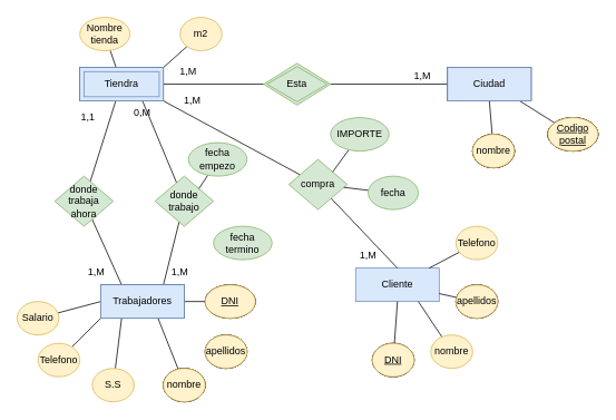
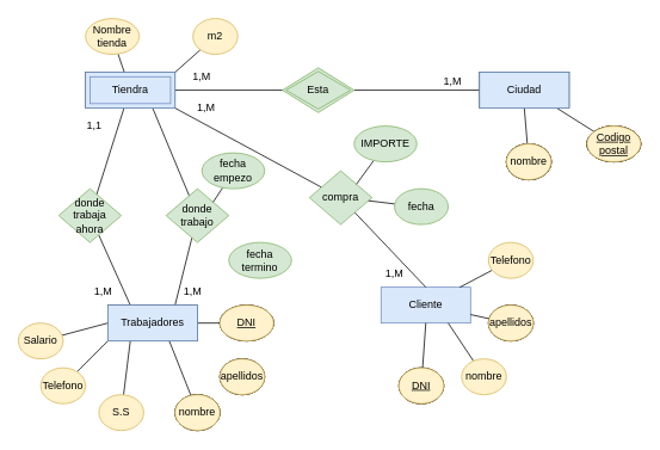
  <mxCell id="0" />
  <mxCell id="1" parent="0" />
  <mxCell id="2" value="Ciudad" style="whiteSpace=wrap;html=1;align=center;" vertex="1" parent="1"><mxGeometry x="535" y="80" width="100" height="40" as="geometry" /></mxCell>
  <mxCell id="3" value="Trabajadores" style="whiteSpace=wrap;html=1;align=center;" vertex="1" parent="1"><mxGeometry x="120" y="340" width="100" height="40" as="geometry" /></mxCell>
  <mxCell id="4" value="Cliente" style="whiteSpace=wrap;html=1;align=center;fillColor=#dae8fc;strokeColor=#6c8ebf;" vertex="1" parent="1"><mxGeometry x="425" y="320" width="100" height="40" as="geometry" /></mxCell>
  <mxCell id="5" style="edgeStyle=none;rounded=0;orthogonalLoop=1;jettySize=auto;html=1;entryX=0.86;entryY=0.995;entryDx=0;entryDy=0;entryPerimeter=0;endArrow=none;endFill=0;" edge="1" parent="1" source="6" target="2"><mxGeometry relative="1" as="geometry" /></mxCell>
  <mxCell id="6" value="Codigo postal" style="ellipse;whiteSpace=wrap;html=1;align=center;fontStyle=4;" vertex="1" parent="1"><mxGeometry x="655" y="140" width="60" height="40" as="geometry" /></mxCell>
  <mxCell id="7" style="edgeStyle=none;rounded=0;orthogonalLoop=1;jettySize=auto;html=1;entryX=0.5;entryY=1;entryDx=0;entryDy=0;endArrow=none;endFill=0;" edge="1" parent="1" source="8" target="4"><mxGeometry relative="1" as="geometry" /></mxCell>
  <mxCell id="8" value="DNI" style="ellipse;whiteSpace=wrap;html=1;align=center;fontStyle=4;" vertex="1" parent="1"><mxGeometry x="445" y="410" width="50" height="40" as="geometry" /></mxCell>
  <mxCell id="9" style="edgeStyle=none;rounded=0;orthogonalLoop=1;jettySize=auto;html=1;entryX=0;entryY=0.5;entryDx=0;entryDy=0;endArrow=none;endFill=0;" edge="1" parent="1" source="10" target="12"><mxGeometry relative="1" as="geometry" /></mxCell>
  <mxCell id="10" value="Tiendra" style="shape=ext;margin=3;double=1;whiteSpace=wrap;html=1;align=center;" vertex="1" parent="1"><mxGeometry x="95" y="80" width="100" height="40" as="geometry" /></mxCell>
  <mxCell id="11" style="edgeStyle=none;rounded=0;orthogonalLoop=1;jettySize=auto;html=1;entryX=0;entryY=0.5;entryDx=0;entryDy=0;endArrow=none;endFill=0;" edge="1" parent="1" source="12" target="2"><mxGeometry relative="1" as="geometry" /></mxCell>
  <mxCell id="12" value="Esta" style="shape=rhombus;double=1;perimeter=rhombusPerimeter;whiteSpace=wrap;html=1;align=center;fillColor=#d5e8d4;strokeColor=#82b366;" vertex="1" parent="1"><mxGeometry x="315" y="75" width="80" height="50" as="geometry" /></mxCell>
  <mxCell id="13" style="edgeStyle=none;rounded=0;orthogonalLoop=1;jettySize=auto;html=1;endArrow=none;endFill=0;" edge="1" parent="1" source="14" target="10"><mxGeometry relative="1" as="geometry" /></mxCell>
  <mxCell id="14" value="Nombre tienda" style="ellipse;whiteSpace=wrap;html=1;align=center;fillColor=#fff2cc;strokeColor=#d6b656;" vertex="1" parent="1"><mxGeometry x="95" y="20" width="60" height="40" as="geometry" /></mxCell>
  <mxCell id="15" style="edgeStyle=none;rounded=0;orthogonalLoop=1;jettySize=auto;html=1;entryX=1;entryY=0;entryDx=0;entryDy=0;endArrow=none;endFill=0;" edge="1" parent="1" source="16" target="10"><mxGeometry relative="1" as="geometry" /></mxCell>
  <mxCell id="16" value="m2" style="ellipse;whiteSpace=wrap;html=1;align=center;fillColor=#fff2cc;strokeColor=#d6b656;" vertex="1" parent="1"><mxGeometry x="215" y="20" width="50" height="40" as="geometry" /></mxCell>
  <mxCell id="17" style="edgeStyle=none;rounded=0;orthogonalLoop=1;jettySize=auto;html=1;entryX=0.5;entryY=1;entryDx=0;entryDy=0;endArrow=none;endFill=0;" edge="1" parent="1" source="18" target="2"><mxGeometry relative="1" as="geometry" /></mxCell>
  <mxCell id="18" value="nombre" style="ellipse;whiteSpace=wrap;html=1;align=center;" vertex="1" parent="1"><mxGeometry x="565" y="160" width="50" height="40" as="geometry" /></mxCell>
  <mxCell id="19" style="edgeStyle=none;rounded=0;orthogonalLoop=1;jettySize=auto;html=1;entryX=0.682;entryY=0.975;entryDx=0;entryDy=0;entryPerimeter=0;endArrow=none;endFill=0;" edge="1" parent="1" source="20" target="3"><mxGeometry relative="1" as="geometry" /></mxCell>
  <mxCell id="20" value="nombre" style="ellipse;whiteSpace=wrap;html=1;align=center;" vertex="1" parent="1"><mxGeometry x="195" y="440" width="50" height="40" as="geometry" /></mxCell>
  <mxCell id="21" value="apellidos" style="ellipse;whiteSpace=wrap;html=1;align=center;" vertex="1" parent="1"><mxGeometry x="245" y="400" width="50" height="40" as="geometry" /></mxCell>
  <mxCell id="22" style="edgeStyle=none;rounded=0;orthogonalLoop=1;jettySize=auto;html=1;endArrow=none;endFill=0;" edge="1" parent="1" target="3"><mxGeometry relative="1" as="geometry"><mxPoint x="245" y="360" as="sourcePoint" /></mxGeometry></mxCell>
  <mxCell id="23" value="DNI" style="ellipse;whiteSpace=wrap;html=1;align=center;fontStyle=4;" vertex="1" parent="1"><mxGeometry x="245" y="340" width="60" height="40" as="geometry" /></mxCell>
  <mxCell id="24" style="edgeStyle=none;rounded=0;orthogonalLoop=1;jettySize=auto;html=1;entryX=0.25;entryY=1;entryDx=0;entryDy=0;endArrow=none;endFill=0;" edge="1" parent="1" source="25" target="3"><mxGeometry relative="1" as="geometry" /></mxCell>
  <mxCell id="25" value="S.S" style="ellipse;whiteSpace=wrap;html=1;align=center;fillColor=#fff2cc;strokeColor=#d6b656;" vertex="1" parent="1"><mxGeometry x="110" y="440" width="50" height="40" as="geometry" /></mxCell>
  <mxCell id="26" style="edgeStyle=none;rounded=0;orthogonalLoop=1;jettySize=auto;html=1;entryX=0;entryY=1;entryDx=0;entryDy=0;endArrow=none;endFill=0;" edge="1" parent="1" source="27" target="3"><mxGeometry relative="1" as="geometry" /></mxCell>
  <mxCell id="27" value="Telefono" style="ellipse;whiteSpace=wrap;html=1;align=center;fillColor=#fff2cc;strokeColor=#d6b656;" vertex="1" parent="1"><mxGeometry x="45" y="410" width="50" height="40" as="geometry" /></mxCell>
  <mxCell id="28" style="edgeStyle=none;rounded=0;orthogonalLoop=1;jettySize=auto;html=1;entryX=0;entryY=0.5;entryDx=0;entryDy=0;endArrow=none;endFill=0;" edge="1" parent="1" source="29" target="3"><mxGeometry relative="1" as="geometry" /></mxCell>
  <mxCell id="29" value="Salario" style="ellipse;whiteSpace=wrap;html=1;align=center;fillColor=#fff2cc;strokeColor=#d6b656;" vertex="1" parent="1"><mxGeometry x="20" y="360" width="50" height="40" as="geometry" /></mxCell>
  <mxCell id="30" style="edgeStyle=none;rounded=0;orthogonalLoop=1;jettySize=auto;html=1;entryX=0.75;entryY=1;entryDx=0;entryDy=0;endArrow=none;endFill=0;" edge="1" parent="1" source="31" target="4"><mxGeometry relative="1" as="geometry" /></mxCell>
  <mxCell id="31" value="nombre" style="ellipse;whiteSpace=wrap;html=1;align=center;fillColor=#fff2cc;strokeColor=#d6b656;" vertex="1" parent="1"><mxGeometry x="515" y="400" width="50" height="40" as="geometry" /></mxCell>
  <mxCell id="32" style="edgeStyle=none;rounded=0;orthogonalLoop=1;jettySize=auto;html=1;endArrow=none;endFill=0;" edge="1" parent="1" source="33" target="4"><mxGeometry relative="1" as="geometry" /></mxCell>
  <mxCell id="33" value="apellidos" style="ellipse;whiteSpace=wrap;html=1;align=center;" vertex="1" parent="1"><mxGeometry x="545" y="340" width="50" height="40" as="geometry" /></mxCell>
  <mxCell id="34" style="edgeStyle=none;rounded=0;orthogonalLoop=1;jettySize=auto;html=1;endArrow=none;endFill=0;" edge="1" parent="1" source="35" target="4"><mxGeometry relative="1" as="geometry" /></mxCell>
  <mxCell id="35" value="Telefono" style="ellipse;whiteSpace=wrap;html=1;align=center;fillColor=#fff2cc;strokeColor=#d6b656;" vertex="1" parent="1"><mxGeometry x="545" y="270" width="50" height="40" as="geometry" /></mxCell>
  <mxCell id="36" style="edgeStyle=none;rounded=0;orthogonalLoop=1;jettySize=auto;html=1;entryX=0.428;entryY=1.015;entryDx=0;entryDy=0;entryPerimeter=0;endArrow=none;endFill=0;" edge="1" parent="1" source="38" target="10"><mxGeometry relative="1" as="geometry" /></mxCell>
  <mxCell id="37" style="edgeStyle=none;rounded=0;orthogonalLoop=1;jettySize=auto;html=1;entryX=0.25;entryY=0;entryDx=0;entryDy=0;endArrow=none;endFill=0;" edge="1" parent="1" source="38" target="3"><mxGeometry relative="1" as="geometry" /></mxCell>
  <mxCell id="38" value="donde trabaja ahora" style="shape=rhombus;perimeter=rhombusPerimeter;whiteSpace=wrap;html=1;align=center;fillColor=#d5e8d4;strokeColor=#82b366;" vertex="1" parent="1"><mxGeometry x="65" y="210" width="70" height="60" as="geometry" /></mxCell>
  <mxCell id="39" style="edgeStyle=none;rounded=0;orthogonalLoop=1;jettySize=auto;html=1;entryX=0.75;entryY=1;entryDx=0;entryDy=0;endArrow=none;endFill=0;" edge="1" parent="1" source="41" target="10"><mxGeometry relative="1" as="geometry" /></mxCell>
  <mxCell id="40" style="edgeStyle=none;rounded=0;orthogonalLoop=1;jettySize=auto;html=1;entryX=0.75;entryY=0;entryDx=0;entryDy=0;endArrow=none;endFill=0;" edge="1" parent="1" source="41" target="3"><mxGeometry relative="1" as="geometry" /></mxCell>
  <mxCell id="41" value="donde trabajo" style="shape=rhombus;perimeter=rhombusPerimeter;whiteSpace=wrap;html=1;align=center;fillColor=#d5e8d4;strokeColor=#82b366;" vertex="1" parent="1"><mxGeometry x="185" y="210" width="70" height="60" as="geometry" /></mxCell>
  <mxCell id="42" style="edgeStyle=none;rounded=0;orthogonalLoop=1;jettySize=auto;html=1;entryX=1;entryY=1;entryDx=0;entryDy=0;endArrow=none;endFill=0;" edge="1" parent="1" source="44" target="10"><mxGeometry relative="1" as="geometry" /></mxCell>
  <mxCell id="43" style="edgeStyle=none;rounded=0;orthogonalLoop=1;jettySize=auto;html=1;entryX=0.5;entryY=0;entryDx=0;entryDy=0;endArrow=none;endFill=0;" edge="1" parent="1" source="44" target="4"><mxGeometry relative="1" as="geometry" /></mxCell>
  <mxCell id="44" value="compra" style="shape=rhombus;perimeter=rhombusPerimeter;whiteSpace=wrap;html=1;align=center;fillColor=#d5e8d4;strokeColor=#82b366;" vertex="1" parent="1"><mxGeometry x="345" y="190" width="70" height="60" as="geometry" /></mxCell>
  <mxCell id="45" style="edgeStyle=none;rounded=0;orthogonalLoop=1;jettySize=auto;html=1;entryX=1;entryY=0;entryDx=0;entryDy=0;endArrow=none;endFill=0;" edge="1" parent="1" source="46" target="44"><mxGeometry relative="1" as="geometry" /></mxCell>
  <mxCell id="46" value="IMPORTE" style="ellipse;whiteSpace=wrap;html=1;align=center;fillColor=#d5e8d4;strokeColor=#82b366;" vertex="1" parent="1"><mxGeometry x="395" y="140" width="70" height="40" as="geometry" /></mxCell>
  <mxCell id="47" style="edgeStyle=none;rounded=0;orthogonalLoop=1;jettySize=auto;html=1;endArrow=none;endFill=0;" edge="1" parent="1" source="48" target="44"><mxGeometry relative="1" as="geometry" /></mxCell>
  <mxCell id="48" value="fecha" style="ellipse;whiteSpace=wrap;html=1;align=center;fillColor=#d5e8d4;strokeColor=#82b366;" vertex="1" parent="1"><mxGeometry x="440" y="210" width="60" height="40" as="geometry" /></mxCell>
  <mxCell id="49" value="Trabajadores" style="whiteSpace=wrap;html=1;align=center;fillColor=#dae8fc;strokeColor=#6c8ebf;" vertex="1" parent="1"><mxGeometry x="120" y="340" width="100" height="40" as="geometry" /></mxCell>
  <mxCell id="50" value="Tiendra" style="shape=ext;margin=3;double=1;whiteSpace=wrap;html=1;align=center;fillColor=#dae8fc;strokeColor=#6c8ebf;" vertex="1" parent="1"><mxGeometry x="95" y="80" width="100" height="40" as="geometry" /></mxCell>
  <mxCell id="51" value="Ciudad" style="whiteSpace=wrap;html=1;align=center;fillColor=#dae8fc;strokeColor=#6c8ebf;" vertex="1" parent="1"><mxGeometry x="535" y="80" width="100" height="40" as="geometry" /></mxCell>
  <mxCell id="52" value="Codigo postal" style="ellipse;whiteSpace=wrap;html=1;align=center;fontStyle=4;" vertex="1" parent="1"><mxGeometry x="655" y="140" width="60" height="40" as="geometry" /></mxCell>
  <mxCell id="53" value="nombre" style="ellipse;whiteSpace=wrap;html=1;align=center;" vertex="1" parent="1"><mxGeometry x="565" y="160" width="50" height="40" as="geometry" /></mxCell>
  <mxCell id="54" value="Codigo postal" style="ellipse;whiteSpace=wrap;html=1;align=center;fontStyle=4;" vertex="1" parent="1"><mxGeometry x="655" y="140" width="60" height="40" as="geometry" /></mxCell>
  <mxCell id="55" value="nombre" style="ellipse;whiteSpace=wrap;html=1;align=center;" vertex="1" parent="1"><mxGeometry x="565" y="160" width="50" height="40" as="geometry" /></mxCell>
  <mxCell id="56" value="apellidos" style="ellipse;whiteSpace=wrap;html=1;align=center;" vertex="1" parent="1"><mxGeometry x="545" y="340" width="50" height="40" as="geometry" /></mxCell>
  <mxCell id="57" value="DNI" style="ellipse;whiteSpace=wrap;html=1;align=center;fontStyle=4;" vertex="1" parent="1"><mxGeometry x="445" y="410" width="50" height="40" as="geometry" /></mxCell>
  <mxCell id="58" value="DNI" style="ellipse;whiteSpace=wrap;html=1;align=center;fontStyle=4;" vertex="1" parent="1"><mxGeometry x="245" y="340" width="60" height="40" as="geometry" /></mxCell>
  <mxCell id="59" value="apellidos" style="ellipse;whiteSpace=wrap;html=1;align=center;" vertex="1" parent="1"><mxGeometry x="245" y="400" width="50" height="40" as="geometry" /></mxCell>
  <mxCell id="60" value="nombre" style="ellipse;whiteSpace=wrap;html=1;align=center;" vertex="1" parent="1"><mxGeometry x="195" y="440" width="50" height="40" as="geometry" /></mxCell>
  <mxCell id="61" value="Codigo postal" style="ellipse;whiteSpace=wrap;html=1;align=center;fontStyle=4;fillColor=#fff2cc;strokeColor=#d6b656;" vertex="1" parent="1"><mxGeometry x="655" y="140" width="60" height="40" as="geometry" /></mxCell>
  <mxCell id="62" value="nombre" style="ellipse;whiteSpace=wrap;html=1;align=center;fillColor=#fff2cc;strokeColor=#d6b656;" vertex="1" parent="1"><mxGeometry x="565" y="160" width="50" height="40" as="geometry" /></mxCell>
  <mxCell id="63" value="apellidos" style="ellipse;whiteSpace=wrap;html=1;align=center;fillColor=#fff2cc;strokeColor=#d6b656;" vertex="1" parent="1"><mxGeometry x="545" y="340" width="50" height="40" as="geometry" /></mxCell>
  <mxCell id="64" value="DNI" style="ellipse;whiteSpace=wrap;html=1;align=center;fontStyle=4;fillColor=#fff2cc;strokeColor=#d6b656;" vertex="1" parent="1"><mxGeometry x="445" y="410" width="50" height="40" as="geometry" /></mxCell>
  <mxCell id="65" value="DNI" style="ellipse;whiteSpace=wrap;html=1;align=center;fontStyle=4;fillColor=#fff2cc;strokeColor=#d6b656;" vertex="1" parent="1"><mxGeometry x="245" y="340" width="60" height="40" as="geometry" /></mxCell>
  <mxCell id="66" value="apellidos" style="ellipse;whiteSpace=wrap;html=1;align=center;fillColor=#fff2cc;strokeColor=#d6b656;" vertex="1" parent="1"><mxGeometry x="245" y="400" width="50" height="40" as="geometry" /></mxCell>
  <mxCell id="67" value="nombre" style="ellipse;whiteSpace=wrap;html=1;align=center;fillColor=#fff2cc;strokeColor=#d6b656;" vertex="1" parent="1"><mxGeometry x="195" y="440" width="50" height="40" as="geometry" /></mxCell>
  <mxCell id="68" style="edgeStyle=none;rounded=0;orthogonalLoop=1;jettySize=auto;html=1;entryX=1;entryY=0;entryDx=0;entryDy=0;endArrow=none;endFill=0;" edge="1" parent="1" source="69" target="41"><mxGeometry relative="1" as="geometry" /></mxCell>
  <mxCell id="69" value="fecha empezo" style="ellipse;whiteSpace=wrap;html=1;align=center;fillColor=#d5e8d4;strokeColor=#82b366;" vertex="1" parent="1"><mxGeometry x="225" y="170" width="70" height="40" as="geometry" /></mxCell>
  <mxCell id="70" value="fecha termino" style="ellipse;whiteSpace=wrap;html=1;align=center;fillColor=#d5e8d4;strokeColor=#82b366;" vertex="1" parent="1"><mxGeometry x="255" y="270" width="70" height="40" as="geometry" /></mxCell>
  <mxCell id="71" value="1,1" style="text;html=1;strokeColor=none;fillColor=none;align=center;verticalAlign=middle;whiteSpace=wrap;rounded=0;" vertex="1" parent="1"><mxGeometry x="75" y="125" width="60" height="30" as="geometry" /></mxCell>
  <mxCell id="72" value="1,M" style="text;html=1;strokeColor=none;fillColor=none;align=center;verticalAlign=middle;whiteSpace=wrap;rounded=0;" vertex="1" parent="1"><mxGeometry x="85" y="310" width="60" height="30" as="geometry" /></mxCell>
  <mxCell id="73" value="1,M" style="text;html=1;strokeColor=none;fillColor=none;align=center;verticalAlign=middle;whiteSpace=wrap;rounded=0;" vertex="1" parent="1"><mxGeometry x="185" y="310" width="60" height="30" as="geometry" /></mxCell>
- <mxCell id="74" value="0,M" style="text;html=1;strokeColor=none;fillColor=none;align=center;verticalAlign=middle;whiteSpace=wrap;rounded=0;" vertex="1" parent="1"><mxGeometry x="140" y="120" width="60" height="30" as="geometry" /></mxCell>
  <mxCell id="75" value="1,M" style="text;html=1;strokeColor=none;fillColor=none;align=center;verticalAlign=middle;whiteSpace=wrap;rounded=0;" vertex="1" parent="1"><mxGeometry x="475" y="75" width="60" height="30" as="geometry" /></mxCell>
  <mxCell id="76" value="1,M" style="text;html=1;strokeColor=none;fillColor=none;align=center;verticalAlign=middle;whiteSpace=wrap;rounded=0;" vertex="1" parent="1"><mxGeometry x="195" y="70" width="60" height="30" as="geometry" /></mxCell>
  <mxCell id="77" value="1,M" style="text;html=1;strokeColor=none;fillColor=none;align=center;verticalAlign=middle;whiteSpace=wrap;rounded=0;" vertex="1" parent="1"><mxGeometry x="200" y="105" width="60" height="30" as="geometry" /></mxCell>
  <mxCell id="78" value="1,M" style="text;html=1;strokeColor=none;fillColor=none;align=center;verticalAlign=middle;whiteSpace=wrap;rounded=0;" vertex="1" parent="1"><mxGeometry x="410" y="290" width="60" height="30" as="geometry" /></mxCell>
